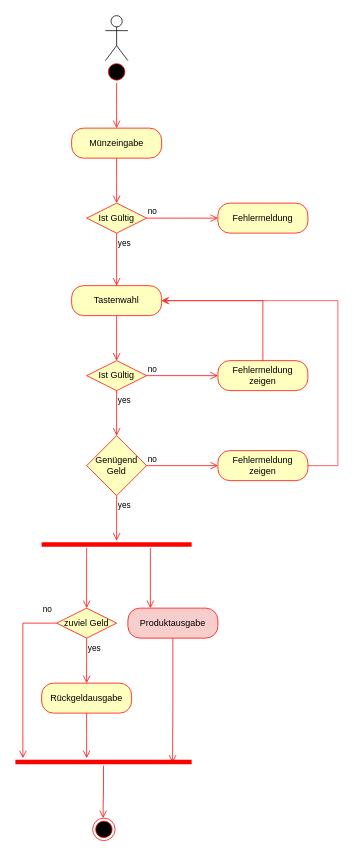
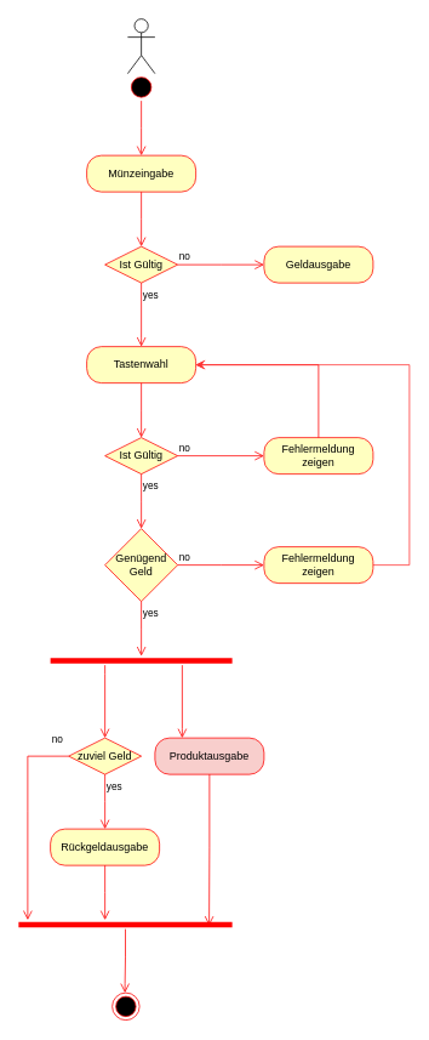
  <mxCell id="0" />
  <mxCell id="1" parent="0" />
  <mxCell id="2" value="" style="ellipse;html=1;shape=startState;fillColor=#000000;strokeColor=#ff0000;" vertex="1" parent="1"><mxGeometry x="140" y="80" width="30" height="30" as="geometry" /></mxCell>
  <mxCell id="3" value="" style="edgeStyle=orthogonalEdgeStyle;html=1;verticalAlign=bottom;endArrow=open;endSize=8;strokeColor=#ff0000;rounded=0;" edge="1" source="2" parent="1"><mxGeometry relative="1" as="geometry"><mxPoint x="155" y="170" as="targetPoint" /></mxGeometry></mxCell>
  <mxCell id="4" value="" style="shape=umlActor;verticalLabelPosition=bottom;verticalAlign=top;html=1;outlineConnect=0;" vertex="1" parent="1"><mxGeometry x="140" y="20" width="30" height="60" as="geometry" /></mxCell>
  <mxCell id="5" value="Münzeingabe" style="rounded=1;whiteSpace=wrap;html=1;arcSize=40;fontColor=#000000;fillColor=#ffffc0;strokeColor=#ff0000;" vertex="1" parent="1"><mxGeometry x="95" y="170" width="120" height="40" as="geometry" /></mxCell>
  <mxCell id="6" value="" style="edgeStyle=orthogonalEdgeStyle;html=1;verticalAlign=bottom;endArrow=open;endSize=8;strokeColor=#ff0000;rounded=0;" edge="1" source="5" parent="1"><mxGeometry relative="1" as="geometry"><mxPoint x="155" y="270" as="targetPoint" /></mxGeometry></mxCell>
  <mxCell id="7" value="Ist Gültig" style="rhombus;whiteSpace=wrap;html=1;fontColor=#000000;fillColor=#ffffc0;strokeColor=#ff0000;" vertex="1" parent="1"><mxGeometry x="115" y="270" width="80" height="40" as="geometry" /></mxCell>
  <mxCell id="8" value="no" style="edgeStyle=orthogonalEdgeStyle;html=1;align=left;verticalAlign=bottom;endArrow=open;endSize=8;strokeColor=#ff0000;rounded=0;" edge="1" source="7" parent="1"><mxGeometry x="-1" relative="1" as="geometry"><mxPoint x="290" y="290" as="targetPoint" /></mxGeometry></mxCell>
  <mxCell id="9" value="yes" style="edgeStyle=orthogonalEdgeStyle;html=1;align=left;verticalAlign=top;endArrow=open;endSize=8;strokeColor=#ff0000;rounded=0;" edge="1" source="7" parent="1"><mxGeometry x="-1" relative="1" as="geometry"><mxPoint x="155" y="380" as="targetPoint" /><Array as="points"><mxPoint x="155" y="370" /></Array></mxGeometry></mxCell>
- <mxCell id="10" value="Fehlermeldung" style="rounded=1;whiteSpace=wrap;html=1;arcSize=40;fontColor=#000000;fillColor=#ffffc0;strokeColor=#ff0000;" vertex="1" parent="1"><mxGeometry x="290" y="270" width="120" height="40" as="geometry" /></mxCell>
+ <mxCell id="10" value="Geldausgabe" style="rounded=1;whiteSpace=wrap;html=1;arcSize=40;fontColor=#000000;fillColor=#ffffc0;strokeColor=#ff0000;" vertex="1" parent="1"><mxGeometry x="290" y="270" width="120" height="40" as="geometry" /></mxCell>
  <mxCell id="11" value="Tastenwahl" style="rounded=1;whiteSpace=wrap;html=1;arcSize=40;fontColor=#000000;fillColor=#ffffc0;strokeColor=#ff0000;" vertex="1" parent="1"><mxGeometry x="95" y="380" width="120" height="40" as="geometry" /></mxCell>
  <mxCell id="12" value="" style="edgeStyle=orthogonalEdgeStyle;html=1;verticalAlign=bottom;endArrow=open;endSize=8;strokeColor=#ff0000;rounded=0;" edge="1" source="11" parent="1"><mxGeometry relative="1" as="geometry"><mxPoint x="155" y="480" as="targetPoint" /></mxGeometry></mxCell>
  <mxCell id="13" value="Ist Gültig" style="rhombus;whiteSpace=wrap;html=1;fontColor=#000000;fillColor=#ffffc0;strokeColor=#ff0000;" vertex="1" parent="1"><mxGeometry x="115" y="480" width="80" height="40" as="geometry" /></mxCell>
  <mxCell id="14" value="no" style="edgeStyle=orthogonalEdgeStyle;html=1;align=left;verticalAlign=bottom;endArrow=open;endSize=8;strokeColor=#ff0000;rounded=0;entryX=0;entryY=0.5;entryDx=0;entryDy=0;" edge="1" source="13" parent="1" target="16"><mxGeometry x="-1" relative="1" as="geometry"><mxPoint x="295" y="500" as="targetPoint" /></mxGeometry></mxCell>
  <mxCell id="15" value="yes" style="edgeStyle=orthogonalEdgeStyle;html=1;align=left;verticalAlign=top;endArrow=open;endSize=8;strokeColor=#ff0000;rounded=0;" edge="1" source="13" parent="1"><mxGeometry x="-1" relative="1" as="geometry"><mxPoint x="155" y="580" as="targetPoint" /></mxGeometry></mxCell>
  <mxCell id="16" value="Fehlermeldung zeigen" style="rounded=1;whiteSpace=wrap;html=1;arcSize=40;fontColor=#000000;fillColor=#ffffc0;strokeColor=#ff0000;" vertex="1" parent="1"><mxGeometry x="290" y="480" width="120" height="40" as="geometry" /></mxCell>
  <mxCell id="17" value="" style="edgeStyle=orthogonalEdgeStyle;html=1;verticalAlign=bottom;endArrow=open;endSize=8;strokeColor=#ff0000;rounded=0;exitX=0.5;exitY=0;exitDx=0;exitDy=0;entryX=1;entryY=0.5;entryDx=0;entryDy=0;" edge="1" source="16" parent="1" target="11"><mxGeometry relative="1" as="geometry"><mxPoint x="350" y="580" as="targetPoint" /><Array as="points" /></mxGeometry></mxCell>
  <mxCell id="18" value="Genügend Geld" style="rhombus;whiteSpace=wrap;html=1;fontColor=#000000;fillColor=#ffffc0;strokeColor=#ff0000;" vertex="1" parent="1"><mxGeometry x="115" y="580" width="80" height="80" as="geometry" /></mxCell>
  <mxCell id="19" value="no" style="edgeStyle=orthogonalEdgeStyle;html=1;align=left;verticalAlign=bottom;endArrow=open;endSize=8;strokeColor=#ff0000;rounded=0;" edge="1" source="18" parent="1"><mxGeometry x="-1" relative="1" as="geometry"><mxPoint x="290" y="620" as="targetPoint" /></mxGeometry></mxCell>
  <mxCell id="20" value="yes" style="edgeStyle=orthogonalEdgeStyle;html=1;align=left;verticalAlign=top;endArrow=open;endSize=8;strokeColor=#ff0000;rounded=0;" edge="1" source="18" parent="1"><mxGeometry x="-1" relative="1" as="geometry"><mxPoint x="155" y="720" as="targetPoint" /></mxGeometry></mxCell>
  <mxCell id="21" style="edgeStyle=orthogonalEdgeStyle;rounded=0;orthogonalLoop=1;jettySize=auto;html=1;entryX=1;entryY=0.5;entryDx=0;entryDy=0;strokeColor=#FF3333;" edge="1" parent="1" source="22" target="11"><mxGeometry relative="1" as="geometry"><mxPoint x="430" y="620" as="targetPoint" /><Array as="points"><mxPoint x="450" y="620" /><mxPoint x="450" y="400" /></Array></mxGeometry></mxCell>
  <mxCell id="22" value="Fehlermeldung zeigen" style="rounded=1;whiteSpace=wrap;html=1;arcSize=40;fontColor=#000000;fillColor=#ffffc0;strokeColor=#ff0000;" vertex="1" parent="1"><mxGeometry x="290" y="600" width="120" height="40" as="geometry" /></mxCell>
  <mxCell id="23" value="" style="shape=line;html=1;strokeWidth=6;strokeColor=#ff0000;" vertex="1" parent="1"><mxGeometry x="55" y="720" width="200" height="10" as="geometry" /></mxCell>
  <mxCell id="24" value="" style="edgeStyle=orthogonalEdgeStyle;html=1;verticalAlign=bottom;endArrow=open;endSize=8;strokeColor=#ff0000;rounded=0;" edge="1" source="23" parent="1"><mxGeometry relative="1" as="geometry"><mxPoint x="200" y="810" as="targetPoint" /><Array as="points"><mxPoint x="200" y="800" /></Array></mxGeometry></mxCell>
  <mxCell id="25" value="" style="edgeStyle=orthogonalEdgeStyle;html=1;verticalAlign=bottom;endArrow=open;endSize=8;strokeColor=#ff0000;rounded=0;" edge="1" parent="1"><mxGeometry relative="1" as="geometry"><mxPoint x="115" y="810" as="targetPoint" /><mxPoint x="115" y="730" as="sourcePoint" /><Array as="points"><mxPoint x="115" y="740" /><mxPoint x="115" y="740" /></Array></mxGeometry></mxCell>
  <mxCell id="26" value="zuviel Geld" style="rhombus;whiteSpace=wrap;html=1;fontColor=#000000;fillColor=#ffffc0;strokeColor=#ff0000;" vertex="1" parent="1"><mxGeometry x="75" y="810" width="80" height="40" as="geometry" /></mxCell>
  <mxCell id="27" value="no" style="edgeStyle=orthogonalEdgeStyle;html=1;align=left;verticalAlign=bottom;endArrow=open;endSize=8;strokeColor=#ff0000;rounded=0;exitX=0;exitY=0.5;exitDx=0;exitDy=0;" edge="1" source="26" parent="1"><mxGeometry x="-0.818" y="-10" relative="1" as="geometry"><mxPoint x="30" y="1010" as="targetPoint" /><Array as="points"><mxPoint x="30" y="830" /><mxPoint x="30" y="890" /></Array><mxPoint as="offset" /></mxGeometry></mxCell>
  <mxCell id="28" value="yes" style="edgeStyle=orthogonalEdgeStyle;html=1;align=left;verticalAlign=top;endArrow=open;endSize=8;strokeColor=#ff0000;rounded=0;" edge="1" source="26" parent="1"><mxGeometry x="-1" relative="1" as="geometry"><mxPoint x="115" y="910" as="targetPoint" /></mxGeometry></mxCell>
  <mxCell id="29" value="Produktausgabe" style="rounded=1;whiteSpace=wrap;html=1;arcSize=40;fontColor=#000000;fillColor=#f8cecc;strokeColor=#ff0000;" vertex="1" parent="1"><mxGeometry x="170" y="810" width="120" height="40" as="geometry" /></mxCell>
  <mxCell id="30" value="" style="edgeStyle=orthogonalEdgeStyle;html=1;verticalAlign=bottom;endArrow=open;endSize=8;strokeColor=#ff0000;rounded=0;entryX=0.892;entryY=0.607;entryDx=0;entryDy=0;entryPerimeter=0;" edge="1" source="29" parent="1" target="31"><mxGeometry relative="1" as="geometry"><mxPoint x="230" y="910" as="targetPoint" /></mxGeometry></mxCell>
  <mxCell id="31" value="" style="shape=line;html=1;strokeWidth=6;strokeColor=#ff0000;" vertex="1" parent="1"><mxGeometry x="20" y="1010" width="235" height="10" as="geometry" /></mxCell>
  <mxCell id="32" value="" style="edgeStyle=orthogonalEdgeStyle;html=1;verticalAlign=bottom;endArrow=open;endSize=8;strokeColor=#ff0000;rounded=0;" edge="1" source="31" parent="1"><mxGeometry relative="1" as="geometry"><mxPoint x="137" y="1090" as="targetPoint" /><Array as="points"><mxPoint x="137" y="1050" /><mxPoint x="137" y="1080" /><mxPoint x="140" y="1080" /></Array></mxGeometry></mxCell>
  <mxCell id="33" value="Rückgeldausgabe" style="rounded=1;whiteSpace=wrap;html=1;arcSize=40;fontColor=#000000;fillColor=#ffffc0;strokeColor=#ff0000;" vertex="1" parent="1"><mxGeometry x="55" y="910" width="120" height="40" as="geometry" /></mxCell>
  <mxCell id="34" value="" style="edgeStyle=orthogonalEdgeStyle;html=1;verticalAlign=bottom;endArrow=open;endSize=8;strokeColor=#ff0000;rounded=0;" edge="1" source="33" parent="1"><mxGeometry relative="1" as="geometry"><mxPoint x="115" y="1010" as="targetPoint" /></mxGeometry></mxCell>
  <mxCell id="35" value="" style="ellipse;html=1;shape=endState;fillColor=#000000;strokeColor=#ff0000;" vertex="1" parent="1"><mxGeometry x="123" y="1090" width="30" height="30" as="geometry" /></mxCell>
